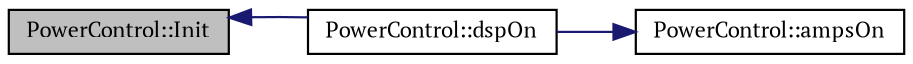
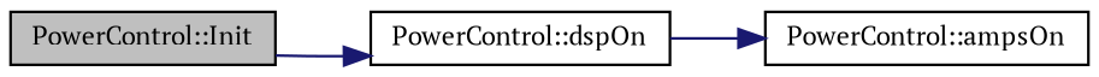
  digraph {
    fontname="PT Serif"
    rankdir=LR
    node [color=black fillcolor=white fontname="PT Serif" fontsize=10 shape=record style=filled]
    edge [color=midnightblue fontname="PT Serif" fontsize=10 labelfontname=Helvetica labelfontsize=10 style=solid]
    n1 [fillcolor=grey75 fontcolor=black height=0.2 label="PowerControl::Init" width=0.4]
    n2 [height=0.2 label="PowerControl::dspOn" width=0.4]
    n3 [height=0.2 label="PowerControl::ampsOn" width=0.4]
-   n2 -> n1
+   n1 -> n2
    n2 -> n3
  }
